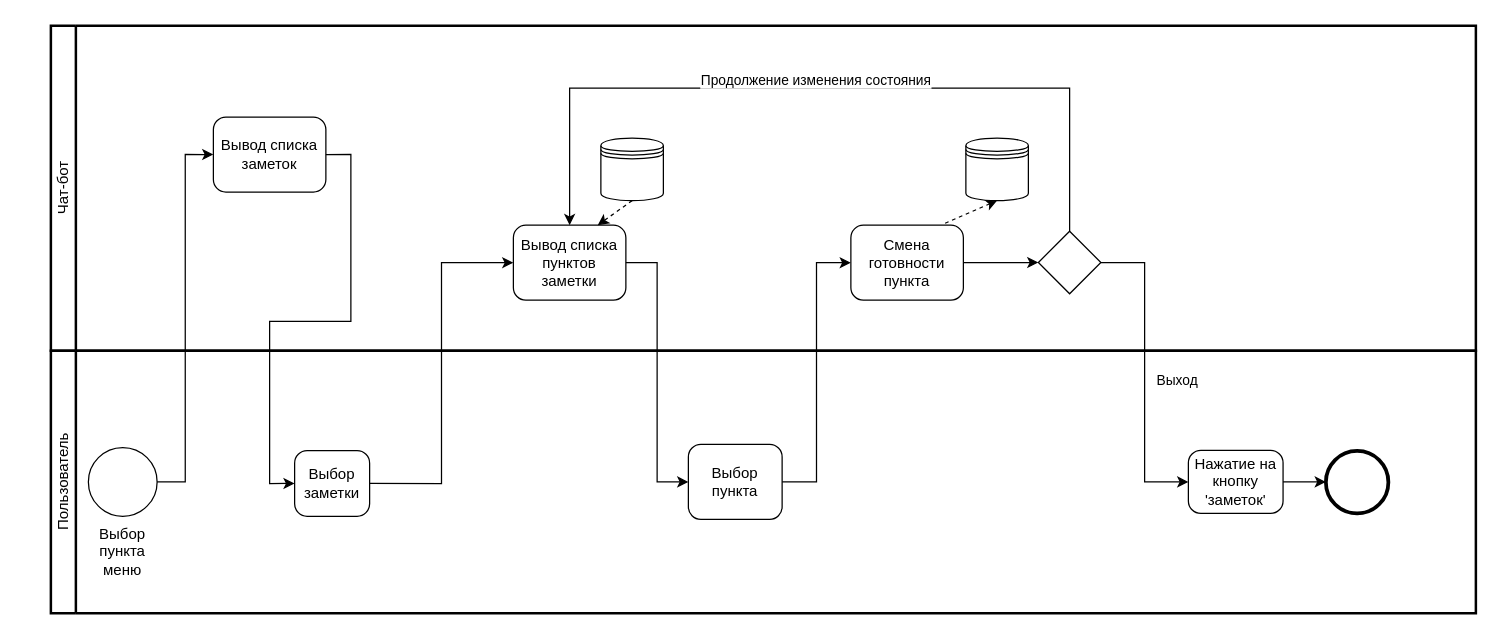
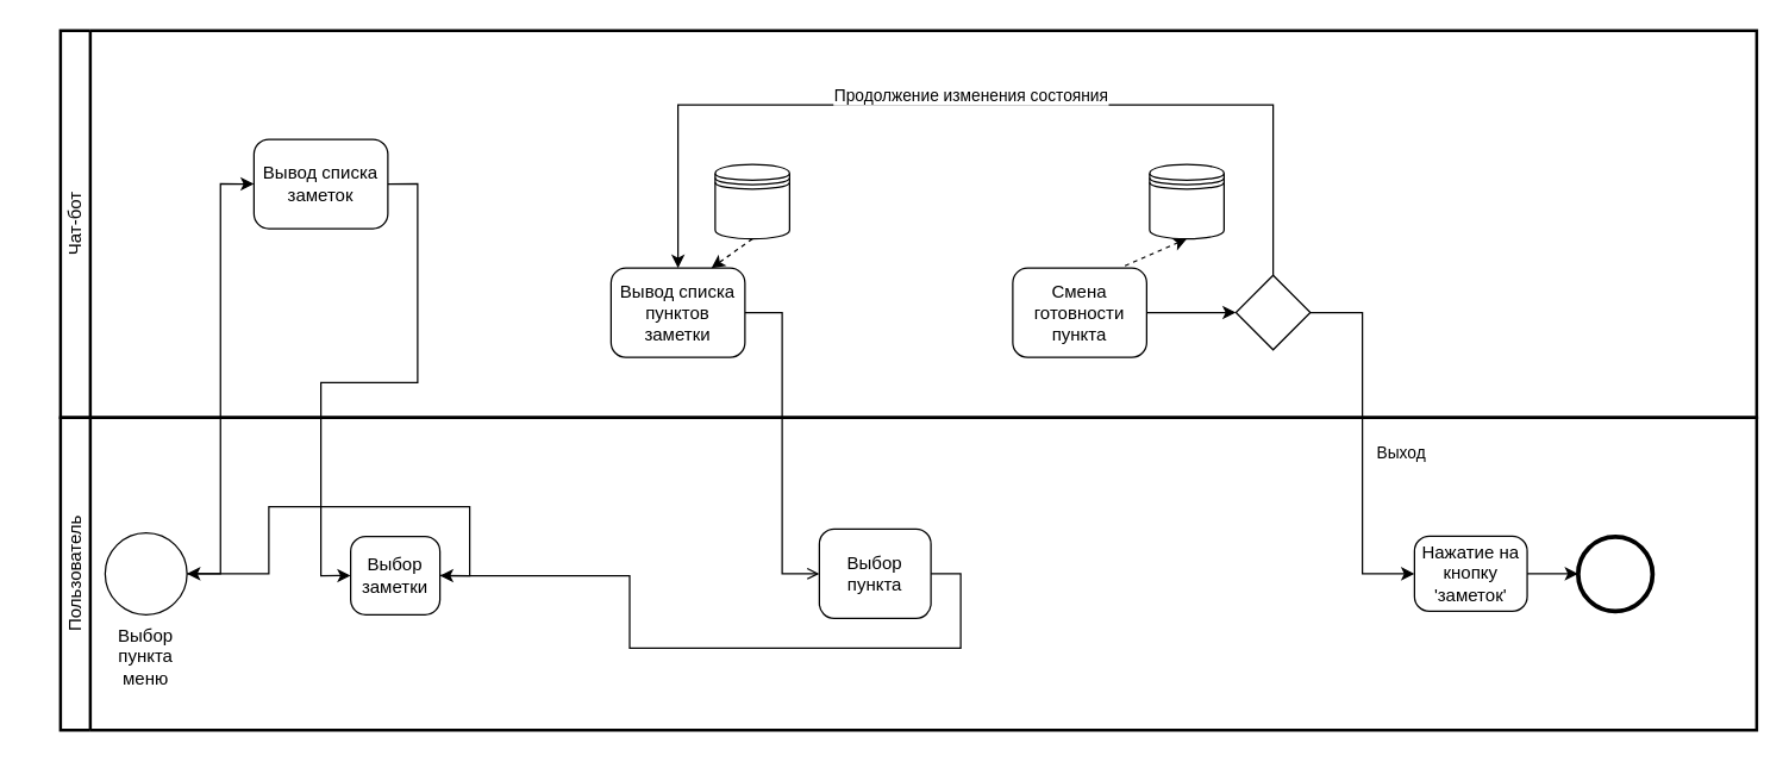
  <mxCell id="0" />
  <mxCell id="1" parent="0" />
  <mxCell id="2" value="" style="swimlane;html=1;startSize=20;fontStyle=0;collapsible=0;horizontal=0;swimlaneLine=1;swimlaneFillColor=#ffffff;strokeWidth=2;whiteSpace=wrap;container=0;movable=1;resizable=1;rotatable=1;deletable=1;editable=1;locked=0;connectable=1;" parent="1" vertex="1"><mxGeometry x="40" y="20" width="1140" height="260" as="geometry" /></mxCell>
  <mxCell id="3" value="Чат-бот" style="text;html=1;strokeColor=none;fillColor=none;align=center;verticalAlign=middle;whiteSpace=wrap;rounded=0;rotation=-90;" parent="2" vertex="1"><mxGeometry x="-20" y="115" width="60" height="30" as="geometry" /></mxCell>
  <mxCell id="4" value="Вывод списка пунктов заметки" style="points=[[0.25,0,0],[0.5,0,0],[0.75,0,0],[1,0.25,0],[1,0.5,0],[1,0.75,0],[0.75,1,0],[0.5,1,0],[0.25,1,0],[0,0.75,0],[0,0.5,0],[0,0.25,0]];shape=mxgraph.bpmn.task;whiteSpace=wrap;rectStyle=rounded;size=10;html=1;container=1;expand=0;collapsible=0;taskMarker=abstract;" parent="2" vertex="1"><mxGeometry x="370" y="159.63" width="90" height="60" as="geometry" /></mxCell>
  <mxCell id="5" value="Смена готовности пункта" style="points=[[0.25,0,0],[0.5,0,0],[0.75,0,0],[1,0.25,0],[1,0.5,0],[1,0.75,0],[0.75,1,0],[0.5,1,0],[0.25,1,0],[0,0.75,0],[0,0.5,0],[0,0.25,0]];shape=mxgraph.bpmn.task;whiteSpace=wrap;rectStyle=rounded;size=10;html=1;container=1;expand=0;collapsible=0;taskMarker=abstract;" parent="2" vertex="1"><mxGeometry x="640" y="159.63" width="90" height="60" as="geometry" /></mxCell>
  <mxCell id="6" value="" style="shape=datastore;html=1;labelPosition=center;verticalLabelPosition=bottom;align=center;verticalAlign=top;" parent="2" vertex="1"><mxGeometry x="440" y="90" width="50" height="50" as="geometry" /></mxCell>
  <mxCell id="7" style="rounded=0;orthogonalLoop=1;jettySize=auto;html=1;exitX=0.5;exitY=1;exitDx=0;exitDy=0;entryX=0.75;entryY=0;entryDx=0;entryDy=0;entryPerimeter=0;dashed=1;" parent="2" source="6" target="4" edge="1"><mxGeometry relative="1" as="geometry" /></mxCell>
  <mxCell id="8" value="" style="shape=datastore;html=1;labelPosition=center;verticalLabelPosition=bottom;align=center;verticalAlign=top;" parent="2" vertex="1"><mxGeometry x="732" y="90" width="50" height="50" as="geometry" /></mxCell>
  <mxCell id="9" style="rounded=0;orthogonalLoop=1;jettySize=auto;html=1;exitX=0.5;exitY=1;exitDx=0;exitDy=0;entryX=0.833;entryY=-0.022;entryDx=0;entryDy=0;entryPerimeter=0;dashed=1;endArrow=none;endFill=0;startArrow=classic;startFill=1;" parent="2" source="8" target="5" edge="1"><mxGeometry relative="1" as="geometry"><mxPoint x="710" y="66.5" as="targetPoint" /></mxGeometry></mxCell>
  <mxCell id="10" value="" style="points=[[0.25,0.25,0],[0.5,0,0],[0.75,0.25,0],[1,0.5,0],[0.75,0.75,0],[0.5,1,0],[0.25,0.75,0],[0,0.5,0]];shape=mxgraph.bpmn.gateway2;html=1;verticalLabelPosition=bottom;labelBackgroundColor=#ffffff;verticalAlign=top;align=center;perimeter=rhombusPerimeter;outlineConnect=0;outline=none;symbol=none;" parent="2" vertex="1"><mxGeometry x="790" y="164.5" width="50" height="50" as="geometry" /></mxCell>
  <mxCell id="11" style="edgeStyle=orthogonalEdgeStyle;rounded=0;orthogonalLoop=1;jettySize=auto;html=1;exitX=1;exitY=0.5;exitDx=0;exitDy=0;exitPerimeter=0;entryX=0;entryY=0.5;entryDx=0;entryDy=0;entryPerimeter=0;" parent="2" source="5" target="10" edge="1"><mxGeometry relative="1" as="geometry" /></mxCell>
  <mxCell id="12" style="edgeStyle=orthogonalEdgeStyle;rounded=0;orthogonalLoop=1;jettySize=auto;html=1;exitX=0.5;exitY=0;exitDx=0;exitDy=0;exitPerimeter=0;entryX=0.5;entryY=0;entryDx=0;entryDy=0;entryPerimeter=0;" parent="2" source="10" target="4" edge="1"><mxGeometry relative="1" as="geometry"><Array as="points"><mxPoint x="815" y="50" /><mxPoint x="415" y="50" /></Array></mxGeometry></mxCell>
  <mxCell id="13" value="Продолжение изменения состояния" style="edgeLabel;html=1;align=center;verticalAlign=middle;resizable=0;points=[];" parent="12" vertex="1" connectable="0"><mxGeometry x="0.019" y="-5" relative="1" as="geometry"><mxPoint y="-2" as="offset" /></mxGeometry></mxCell>
  <mxCell id="14" value="Вывод списка заметок" style="points=[[0.25,0,0],[0.5,0,0],[0.75,0,0],[1,0.25,0],[1,0.5,0],[1,0.75,0],[0.75,1,0],[0.5,1,0],[0.25,1,0],[0,0.75,0],[0,0.5,0],[0,0.25,0]];shape=mxgraph.bpmn.task;whiteSpace=wrap;rectStyle=rounded;size=10;html=1;container=1;expand=0;collapsible=0;taskMarker=abstract;" parent="2" vertex="1"><mxGeometry x="130" y="73.13" width="90" height="60" as="geometry" /></mxCell>
  <mxCell id="15" value="" style="swimlane;html=1;startSize=20;fontStyle=0;collapsible=0;horizontal=0;swimlaneLine=1;swimlaneFillColor=#ffffff;strokeWidth=2;whiteSpace=wrap;container=0;labelPosition=center;verticalLabelPosition=bottom;align=center;verticalAlign=top;movable=1;resizable=1;rotatable=1;deletable=1;editable=1;locked=0;connectable=1;" parent="1" vertex="1"><mxGeometry x="40" y="280" width="1140" height="210" as="geometry" /></mxCell>
  <mxCell id="16" value="Пользователь" style="text;html=1;strokeColor=none;fillColor=none;align=center;verticalAlign=middle;whiteSpace=wrap;rounded=0;rotation=-90;" parent="15" vertex="1"><mxGeometry x="-20" y="90" width="60" height="30" as="geometry" /></mxCell>
  <mxCell id="17" value="Выбор пункта меню" style="ellipse;whiteSpace=wrap;html=1;aspect=fixed;labelPosition=center;verticalLabelPosition=bottom;align=center;verticalAlign=top;" parent="15" vertex="1"><mxGeometry x="30" y="77.5" width="55" height="55" as="geometry" /></mxCell>
  <mxCell id="18" value="Выбор заметки" style="points=[[0.25,0,0],[0.5,0,0],[0.75,0,0],[1,0.25,0],[1,0.5,0],[1,0.75,0],[0.75,1,0],[0.5,1,0],[0.25,1,0],[0,0.75,0],[0,0.5,0],[0,0.25,0]];shape=mxgraph.bpmn.task;whiteSpace=wrap;rectStyle=rounded;size=10;html=1;container=1;expand=0;collapsible=0;taskMarker=abstract;" parent="15" vertex="1"><mxGeometry x="195" y="80" width="60" height="52.5" as="geometry" /></mxCell>
  <mxCell id="19" value="" style="points=[[0.145,0.145,0],[0.5,0,0],[0.855,0.145,0],[1,0.5,0],[0.855,0.855,0],[0.5,1,0],[0.145,0.855,0],[0,0.5,0]];shape=mxgraph.bpmn.event;html=1;verticalLabelPosition=bottom;labelBackgroundColor=#ffffff;verticalAlign=top;align=center;perimeter=ellipsePerimeter;outlineConnect=0;aspect=fixed;outline=end;symbol=terminate2;" parent="15" vertex="1"><mxGeometry x="1020" y="80.25" width="50" height="50" as="geometry" /></mxCell>
  <mxCell id="20" value="Выбор пункта" style="points=[[0.25,0,0],[0.5,0,0],[0.75,0,0],[1,0.25,0],[1,0.5,0],[1,0.75,0],[0.75,1,0],[0.5,1,0],[0.25,1,0],[0,0.75,0],[0,0.5,0],[0,0.25,0]];shape=mxgraph.bpmn.task;whiteSpace=wrap;rectStyle=rounded;size=10;html=1;container=1;expand=0;collapsible=0;taskMarker=abstract;" parent="15" vertex="1"><mxGeometry x="510" y="75" width="75" height="60" as="geometry" /></mxCell>
  <mxCell id="21" value="Нажатие на кнопку 'заметок'" style="points=[[0.25,0,0],[0.5,0,0],[0.75,0,0],[1,0.25,0],[1,0.5,0],[1,0.75,0],[0.75,1,0],[0.5,1,0],[0.25,1,0],[0,0.75,0],[0,0.5,0],[0,0.25,0]];shape=mxgraph.bpmn.task;whiteSpace=wrap;rectStyle=rounded;size=10;html=1;container=1;expand=0;collapsible=0;taskMarker=abstract;" parent="15" vertex="1"><mxGeometry x="910" y="79.75" width="75.75" height="50.5" as="geometry" /></mxCell>
  <mxCell id="22" style="edgeStyle=orthogonalEdgeStyle;rounded=0;orthogonalLoop=1;jettySize=auto;html=1;exitX=1;exitY=0.5;exitDx=0;exitDy=0;exitPerimeter=0;entryX=0;entryY=0.5;entryDx=0;entryDy=0;entryPerimeter=0;" parent="15" source="21" target="19" edge="1"><mxGeometry relative="1" as="geometry" /></mxCell>
  <mxCell id="23" style="edgeStyle=orthogonalEdgeStyle;rounded=0;orthogonalLoop=1;jettySize=auto;html=1;exitX=1;exitY=0.5;exitDx=0;exitDy=0;exitPerimeter=0;entryX=0;entryY=0.5;entryDx=0;entryDy=0;entryPerimeter=0;" parent="1" source="14" target="18" edge="1"><mxGeometry relative="1" as="geometry"><mxPoint x="290" y="340" as="targetPoint" /></mxGeometry></mxCell>
  <mxCell id="24" style="edgeStyle=orthogonalEdgeStyle;rounded=0;orthogonalLoop=1;jettySize=auto;html=1;exitX=1;exitY=0.5;exitDx=0;exitDy=0;entryX=0;entryY=0.5;entryDx=0;entryDy=0;entryPerimeter=0;" parent="1" source="17" target="14" edge="1"><mxGeometry relative="1" as="geometry" /></mxCell>
- <mxCell id="25" style="edgeStyle=orthogonalEdgeStyle;rounded=0;orthogonalLoop=1;jettySize=auto;html=1;exitX=1;exitY=0.5;exitDx=0;exitDy=0;exitPerimeter=0;entryX=0;entryY=0.5;entryDx=0;entryDy=0;entryPerimeter=0;" parent="1" source="18" target="4" edge="1"><mxGeometry relative="1" as="geometry" /></mxCell>
- <mxCell id="26" style="edgeStyle=orthogonalEdgeStyle;rounded=0;orthogonalLoop=1;jettySize=auto;html=1;exitX=1;exitY=0.5;exitDx=0;exitDy=0;exitPerimeter=0;entryX=0;entryY=0.5;entryDx=0;entryDy=0;entryPerimeter=0;" parent="1" source="4" target="20" edge="1"><mxGeometry relative="1" as="geometry" /></mxCell>
- <mxCell id="27" style="edgeStyle=orthogonalEdgeStyle;rounded=0;orthogonalLoop=1;jettySize=auto;html=1;exitX=1;exitY=0.5;exitDx=0;exitDy=0;exitPerimeter=0;entryX=0;entryY=0.5;entryDx=0;entryDy=0;entryPerimeter=0;" parent="1" source="20" target="5" edge="1"><mxGeometry relative="1" as="geometry" /></mxCell>
+ <mxCell id="25" style="edgeStyle=orthogonalEdgeStyle;rounded=0;orthogonalLoop=1;jettySize=auto;html=1;exitX=1;exitY=0.5;exitDx=0;exitDy=0;exitPerimeter=0;" parent="1" source="18" target="17" edge="1"><mxGeometry relative="1" as="geometry" /></mxCell>
+ <mxCell id="26" style="edgeStyle=orthogonalEdgeStyle;rounded=0;orthogonalLoop=1;jettySize=auto;html=1;exitX=1;exitY=0.5;exitDx=0;exitDy=0;exitPerimeter=0;entryX=0;entryY=0.5;entryDx=0;entryDy=0;entryPerimeter=0;endArrow=open;" parent="1" source="4" target="20" edge="1"><mxGeometry relative="1" as="geometry" /></mxCell>
+ <mxCell id="27" style="edgeStyle=orthogonalEdgeStyle;rounded=0;orthogonalLoop=1;jettySize=auto;html=1;exitX=1;exitY=0.5;exitDx=0;exitDy=0;exitPerimeter=0;" parent="1" source="20" target="18" edge="1"><mxGeometry relative="1" as="geometry" /></mxCell>
  <mxCell id="28" style="edgeStyle=orthogonalEdgeStyle;rounded=0;orthogonalLoop=1;jettySize=auto;html=1;exitX=1;exitY=0.5;exitDx=0;exitDy=0;exitPerimeter=0;entryX=0;entryY=0.5;entryDx=0;entryDy=0;entryPerimeter=0;" parent="1" source="10" target="21" edge="1"><mxGeometry relative="1" as="geometry"><mxPoint x="970" y="209.75" as="targetPoint" /></mxGeometry></mxCell>
  <mxCell id="29" value="Выход" style="edgeLabel;html=1;align=center;verticalAlign=middle;resizable=0;points=[];" parent="28" vertex="1" connectable="0"><mxGeometry x="0.104" y="3" relative="1" as="geometry"><mxPoint x="22" y="-7" as="offset" /></mxGeometry></mxCell>
